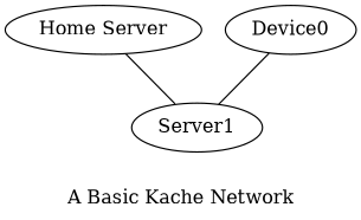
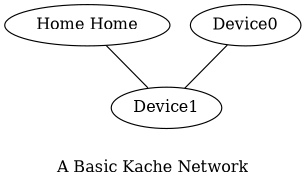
  graph {
    label="A Basic Kache Network"
-   n1 [label="Home Server"]
-   Device1 [label=Server1]
+   n1 [label="Home Home"]
+   Device1
    Device0
    n1 -- Device1
    Device0 -- Device1
  }
